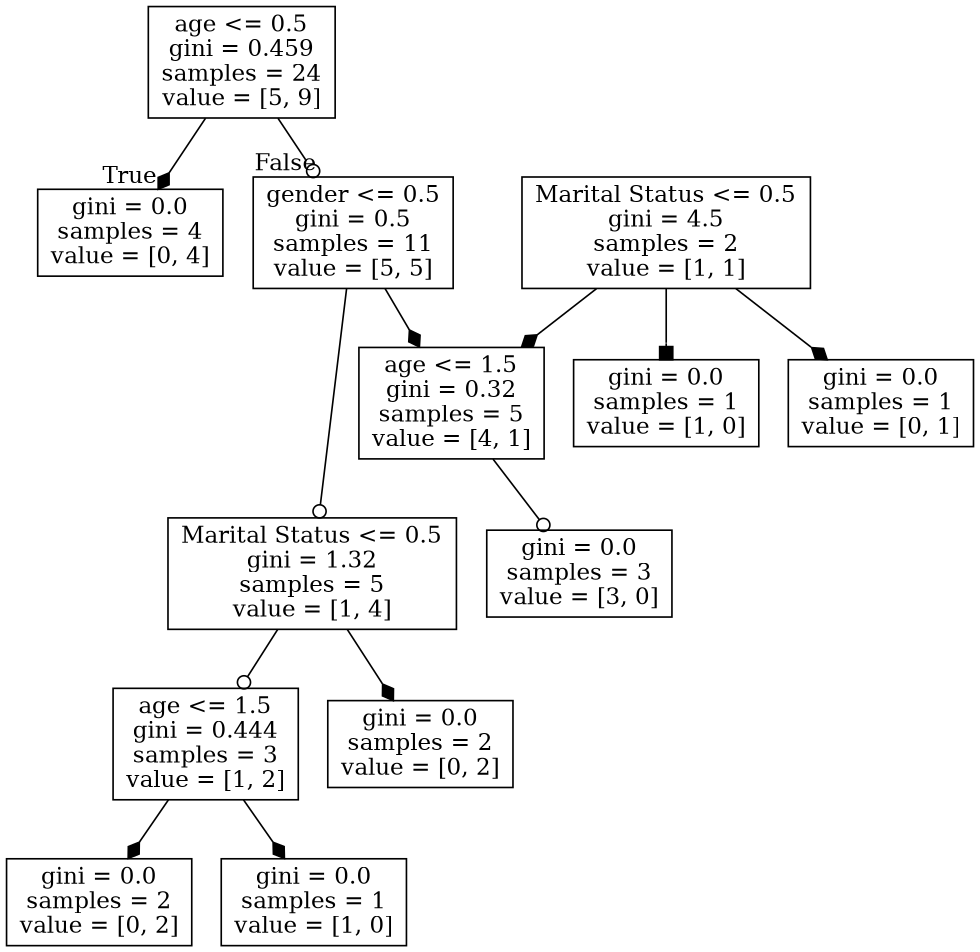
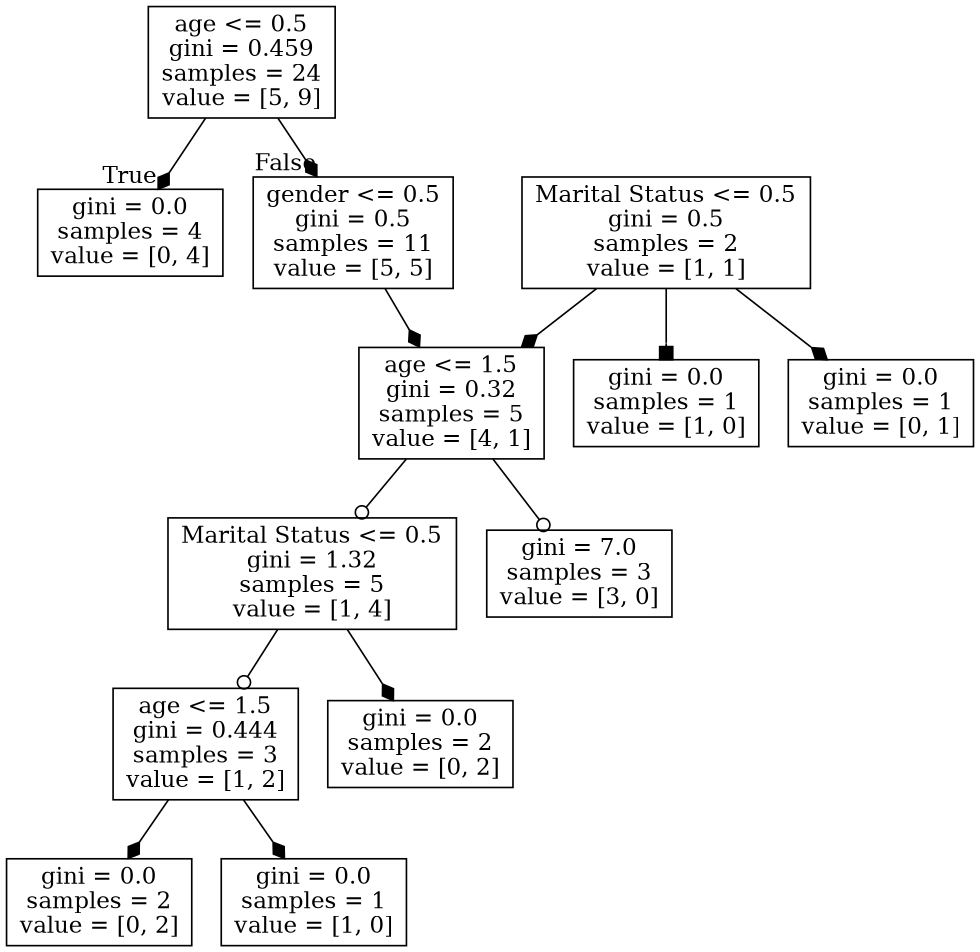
  digraph {
    node [shape=box]
    edge [arrowhead=diamond]
    n1 [label="age <= 0.5\ngini = 0.459\nsamples = 24\nvalue = [5, 9]"]
    n2 [label="gini = 0.0\nsamples = 4\nvalue = [0, 4]"]
    n3 [label="gender <= 0.5\ngini = 0.5\nsamples = 11\nvalue = [5, 5]"]
    n4 [label="Marital Status <= 0.5\ngini = 1.32\nsamples = 5\nvalue = [1, 4]"]
    n5 [label="age <= 1.5\ngini = 0.32\nsamples = 5\nvalue = [4, 1]"]
    n6 [label="age <= 1.5\ngini = 0.444\nsamples = 3\nvalue = [1, 2]"]
    n7 [label="gini = 0.0\nsamples = 2\nvalue = [0, 2]"]
-   n8 [label="gini = 0.0\nsamples = 3\nvalue = [3, 0]"]
+   n8 [label="gini = 7.0\nsamples = 3\nvalue = [3, 0]"]
    n9 [label="gini = 0.0\nsamples = 2\nvalue = [0, 2]"]
    n10 [label="gini = 0.0\nsamples = 1\nvalue = [1, 0]"]
-   n11 [label="Marital Status <= 0.5\ngini = 4.5\nsamples = 2\nvalue = [1, 1]"]
+   n11 [label="Marital Status <= 0.5\ngini = 0.5\nsamples = 2\nvalue = [1, 1]"]
    n12 [label="gini = 0.0\nsamples = 1\nvalue = [1, 0]"]
    n13 [label="gini = 0.0\nsamples = 1\nvalue = [0, 1]"]
    n1 -> n2 [headlabel=True labelangle=45 labeldistance=2.5]
-   n1 -> n3 [arrowhead=odot headlabel=False labelangle=-45 labeldistance=2.5]
-   n3 -> n4 [arrowhead=odot]
+   n1 -> n3 [headlabel=False labelangle=-45 labeldistance=2.5]
+   n5 -> n4 [arrowhead=odot]
    n3 -> n5
    n4 -> n6 [arrowhead=odot]
    n4 -> n7
    n5 -> n8 [arrowhead=odot]
    n6 -> n9
    n6 -> n10
    n11 -> n5
    n11 -> n12 [arrowhead=box]
    n11 -> n13
  }
